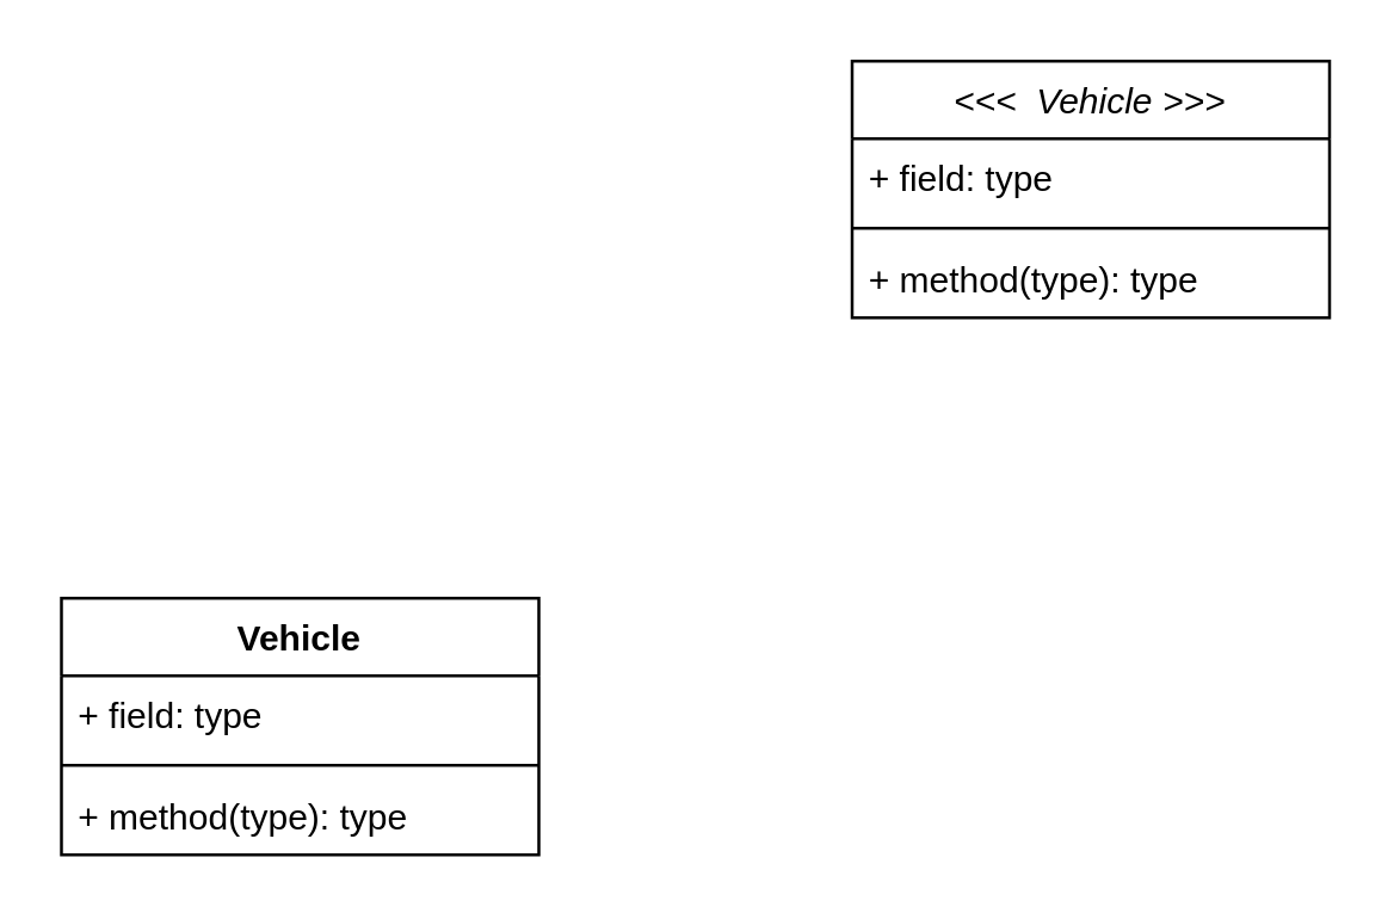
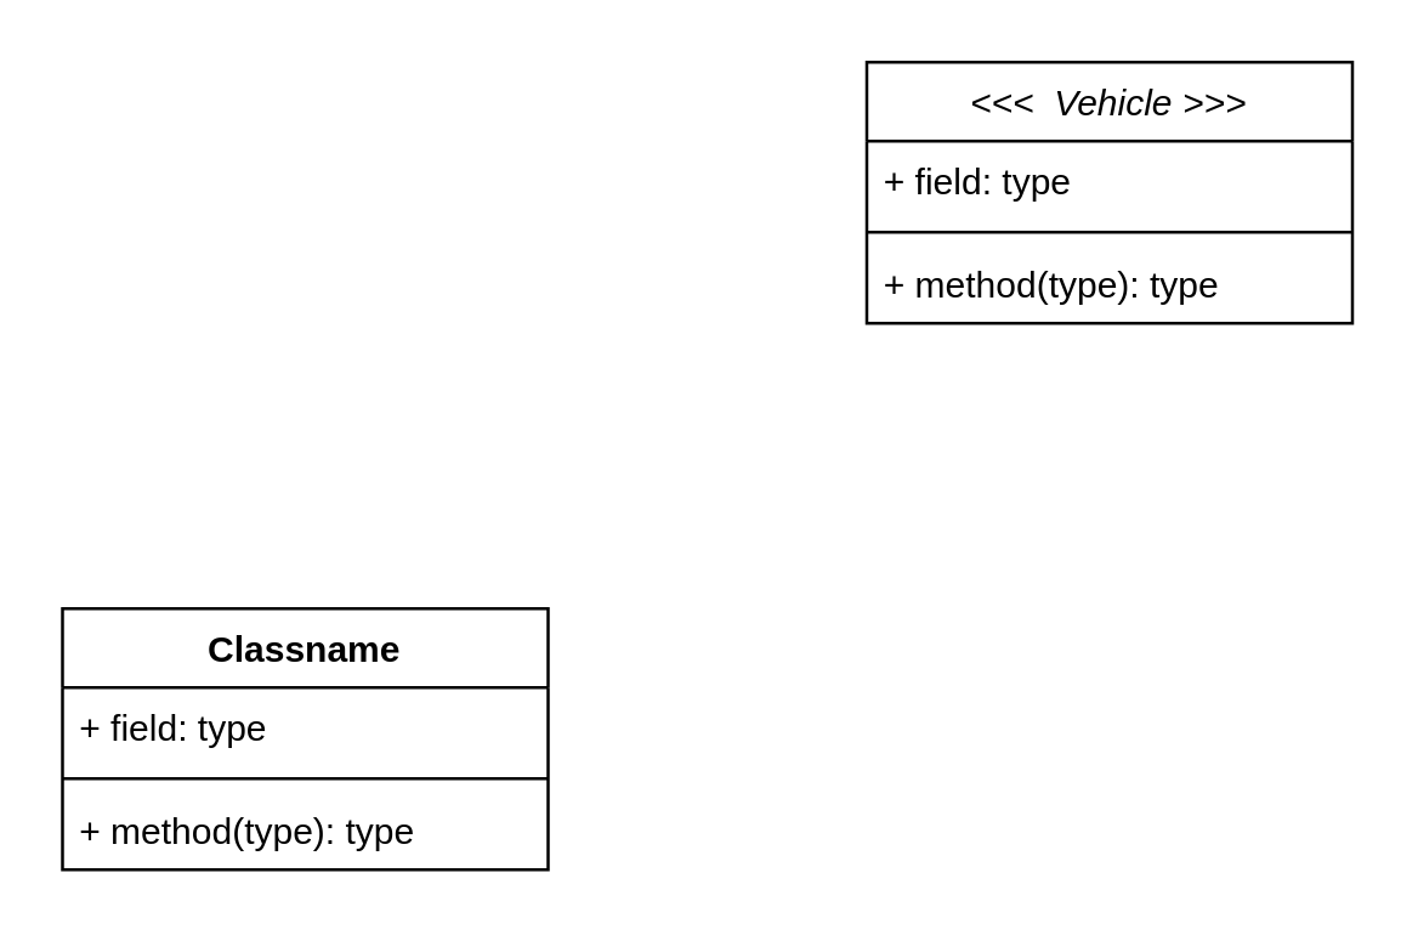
  <mxCell id="0" />
  <mxCell id="1" parent="0" />
- <mxCell id="2" value="Vehicle" style="swimlane;fontStyle=1;align=center;verticalAlign=top;childLayout=stackLayout;horizontal=1;startSize=26;horizontalStack=0;resizeParent=1;resizeParentMax=0;resizeLast=0;collapsible=1;marginBottom=0;" vertex="1" parent="1"><mxGeometry x="20" y="200" width="160" height="86" as="geometry" /></mxCell>
+ <mxCell id="2" value="Classname" style="swimlane;fontStyle=1;align=center;verticalAlign=top;childLayout=stackLayout;horizontal=1;startSize=26;horizontalStack=0;resizeParent=1;resizeParentMax=0;resizeLast=0;collapsible=1;marginBottom=0;" vertex="1" parent="1"><mxGeometry x="20" y="200" width="160" height="86" as="geometry" /></mxCell>
  <mxCell id="3" value="+ field: type" style="text;strokeColor=none;fillColor=none;align=left;verticalAlign=top;spacingLeft=4;spacingRight=4;overflow=hidden;rotatable=0;points=[[0,0.5],[1,0.5]];portConstraint=eastwest;" vertex="1" parent="2"><mxGeometry y="26" width="160" height="26" as="geometry" /></mxCell>
  <mxCell id="4" value="" style="line;strokeWidth=1;fillColor=none;align=left;verticalAlign=middle;spacingTop=-1;spacingLeft=3;spacingRight=3;rotatable=0;labelPosition=right;points=[];portConstraint=eastwest;strokeColor=inherit;" vertex="1" parent="2"><mxGeometry y="52" width="160" height="8" as="geometry" /></mxCell>
  <mxCell id="5" value="+ method(type): type" style="text;strokeColor=none;fillColor=none;align=left;verticalAlign=top;spacingLeft=4;spacingRight=4;overflow=hidden;rotatable=0;points=[[0,0.5],[1,0.5]];portConstraint=eastwest;" vertex="1" parent="2"><mxGeometry y="60" width="160" height="26" as="geometry" /></mxCell>
  <mxCell id="6" value="&lt;&lt;&lt;  Vehicle &gt;&gt;&gt;" style="swimlane;fontStyle=2;align=center;verticalAlign=top;childLayout=stackLayout;horizontal=1;startSize=26;horizontalStack=0;resizeParent=1;resizeParentMax=0;resizeLast=0;collapsible=1;marginBottom=0;" vertex="1" parent="1"><mxGeometry x="285" y="20" width="160" height="86" as="geometry" /></mxCell>
  <mxCell id="7" value="+ field: type" style="text;strokeColor=none;fillColor=none;align=left;verticalAlign=top;spacingLeft=4;spacingRight=4;overflow=hidden;rotatable=0;points=[[0,0.5],[1,0.5]];portConstraint=eastwest;" vertex="1" parent="6"><mxGeometry y="26" width="160" height="26" as="geometry" /></mxCell>
  <mxCell id="8" value="" style="line;strokeWidth=1;fillColor=none;align=left;verticalAlign=middle;spacingTop=-1;spacingLeft=3;spacingRight=3;rotatable=0;labelPosition=right;points=[];portConstraint=eastwest;strokeColor=inherit;" vertex="1" parent="6"><mxGeometry y="52" width="160" height="8" as="geometry" /></mxCell>
  <mxCell id="9" value="+ method(type): type" style="text;strokeColor=none;fillColor=none;align=left;verticalAlign=top;spacingLeft=4;spacingRight=4;overflow=hidden;rotatable=0;points=[[0,0.5],[1,0.5]];portConstraint=eastwest;" vertex="1" parent="6"><mxGeometry y="60" width="160" height="26" as="geometry" /></mxCell>
